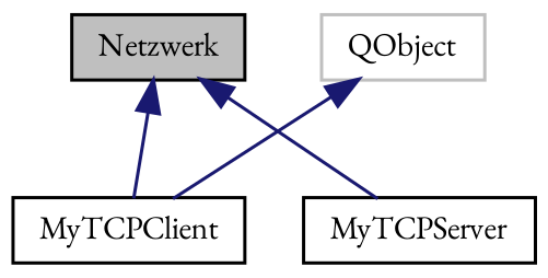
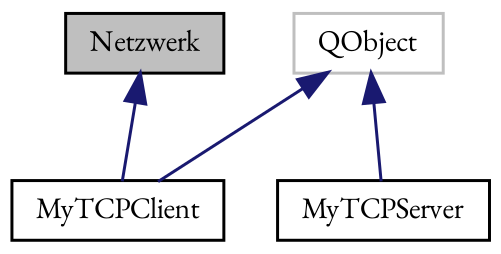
  digraph {
    fontname="EB Garamond"
    node [color=black fillcolor=white fontname="EB Garamond" fontsize=10 shape=record style=filled]
    edge [color=midnightblue dir=back fontname="EB Garamond" fontsize=10 labelfontname=Helvetica labelfontsize=10 style=solid]
    n1 [fillcolor=grey75 fontcolor=black height=0.2 label=Netzwerk width=0.4]
    n2 [height=0.2 label=MyTCPClient width=0.4]
    n3 [height=0.2 label=MyTCPServer width=0.4]
    n4 [color=grey75 height=0.2 label=QObject width=0.4]
    n1 -> n2
-   n1 -> n3
+   n4 -> n3
    n4 -> n2
  }
